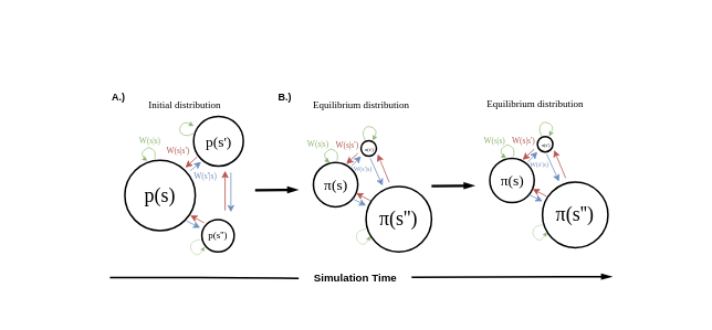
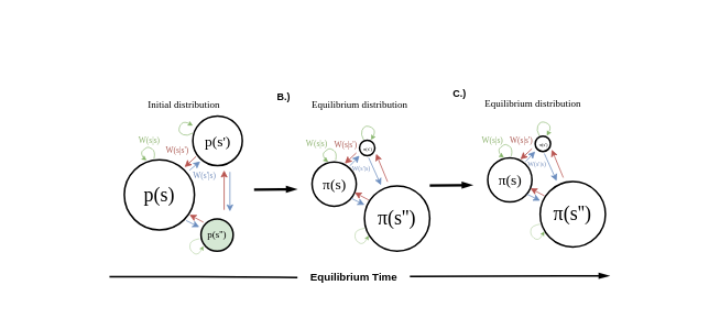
  <mxCell id="0" />
  <mxCell id="1" parent="0" />
  <mxCell id="2" value="" style="group" parent="1" connectable="0" vertex="1"><mxGeometry x="20" y="20" width="816.23" height="356.41" as="geometry" /></mxCell>
  <mxCell id="3" value="&lt;font style=&quot;font-size: 24px;&quot; data-font-src=&quot;https://cdn.jsdelivr.net/gh/dreampulse/computer-modern-web-font@master/fonts.css&quot; face=&quot;meow&quot;&gt;p(s)&lt;/font&gt;" style="ellipse;whiteSpace=wrap;html=1;aspect=fixed;strokeWidth=2;" parent="2" vertex="1"><mxGeometry x="130.005" y="173.286" width="85.018" height="85.018" as="geometry" /></mxCell>
  <mxCell id="4" value="" style="group;rotation=45;" parent="2" connectable="0" vertex="1"><mxGeometry x="248.07" y="104.273" width="66.029" height="100.014" as="geometry" /></mxCell>
  <mxCell id="5" value="" style="ellipse;whiteSpace=wrap;html=1;aspect=fixed;strokeWidth=2;rotation=45;" parent="4" vertex="1"><mxGeometry x="-35.027" y="16.001" width="60.013" height="60.013" as="geometry" /></mxCell>
  <mxCell id="6" value="" style="endArrow=classic;html=1;rounded=0;fillColor=#dae8fc;strokeColor=#6c8ebf;strokeWidth=1;" parent="4" edge="1"><mxGeometry width="50" height="50" relative="1" as="geometry"><mxPoint x="-39.07" y="81.727" as="sourcePoint" /><mxPoint x="-26.023" y="71.013" as="targetPoint" /></mxGeometry></mxCell>
  <mxCell id="7" value="" style="endArrow=classic;html=1;rounded=0;fillColor=#f8cecc;strokeColor=#b85450;strokeWidth=1.1;" parent="4" edge="1"><mxGeometry width="50" height="50" relative="1" as="geometry"><mxPoint x="-31.026" y="65.012" as="sourcePoint" /><mxPoint x="-45.032" y="78.015" as="targetPoint" /><Array as="points" /></mxGeometry></mxCell>
  <mxCell id="8" value="&lt;font style=&quot;font-size: 18px;&quot; data-font-src=&quot;https://cdn.jsdelivr.net/gh/dreampulse/computer-modern-web-font@master/fonts.css&quot; face=&quot;meow&quot;&gt;p(s')&lt;/font&gt;" style="text;html=1;align=center;verticalAlign=middle;resizable=0;points=[];autosize=1;strokeColor=none;fillColor=none;fontSize=20;" parent="4" vertex="1"><mxGeometry x="-29.522" y="28.004" width="49" height="36" as="geometry" /></mxCell>
  <mxCell id="9" value="&lt;font data-font-src=&quot;https://cdn.jsdelivr.net/gh/dreampulse/computer-modern-web-font@master/fonts.css&quot; style=&quot;font-size: 10px;&quot; face=&quot;meow&quot; color=&quot;#ab5a53&quot;&gt;W(s|s')&lt;/font&gt;" style="text;html=1;align=center;verticalAlign=middle;resizable=0;points=[];autosize=1;strokeColor=none;fillColor=none;fontSize=10;rotation=0;" parent="4" vertex="1"><mxGeometry x="-77.047" y="45.007" width="46" height="24" as="geometry" /></mxCell>
- <mxCell id="10" value="&lt;b&gt;A.)&lt;/b&gt;" style="text;html=1;align=center;verticalAlign=middle;resizable=0;points=[];autosize=1;strokeColor=none;fillColor=none;" parent="2" vertex="1"><mxGeometry x="104.002" y="84.269" width="35" height="27" as="geometry" /></mxCell>
  <mxCell id="11" value="" style="endArrow=classic;html=1;curved=1;fillColor=#d5e8d4;strokeColor=#82b366;strokeWidth=0.8;endSize=4;" parent="2" edge="1"><mxGeometry width="50" height="50" relative="1" as="geometry"><mxPoint x="213.038" y="140.892" as="sourcePoint" /><mxPoint x="213.038" y="131.89" as="targetPoint" /><Array as="points"><mxPoint x="206.034" y="144.893" /><mxPoint x="197.03" y="140.892" /><mxPoint x="196.03" y="135.891" /><mxPoint x="198.031" y="130.89" /><mxPoint x="201.032" y="127.889" /><mxPoint x="206.034" y="127.889" /></Array></mxGeometry></mxCell>
  <mxCell id="12" value="&lt;b&gt;B.)&lt;/b&gt;" style="text;html=1;align=center;verticalAlign=middle;resizable=0;points=[];autosize=1;strokeColor=none;fillColor=none;" parent="2" vertex="1"><mxGeometry x="305.115" y="84.269" width="35" height="27" as="geometry" /></mxCell>
- <mxCell id="13" value="&lt;font style=&quot;font-size: 13px;&quot;&gt;&lt;b&gt;Simulation Time&lt;br&gt;&lt;/b&gt;&lt;/font&gt;" style="text;html=1;align=center;verticalAlign=middle;resizable=0;points=[];autosize=1;strokeColor=none;fillColor=none;container=1;" parent="2" vertex="1"><mxGeometry x="340.12" y="297.996" width="136" height="34" as="geometry" /></mxCell>
+ <mxCell id="13" value="&lt;font style=&quot;font-size: 13px;&quot;&gt;&lt;b&gt;Equilibrium Time&lt;br&gt;&lt;/b&gt;&lt;/font&gt;" style="text;html=1;align=center;verticalAlign=middle;resizable=0;points=[];autosize=1;strokeColor=none;fillColor=none;container=1;" parent="2" vertex="1"><mxGeometry x="340.12" y="297.996" width="136" height="34" as="geometry" /></mxCell>
  <mxCell id="14" value="" style="group;rotation=120;" parent="2" connectable="0" vertex="1"><mxGeometry x="493.287" y="221.757" width="81.017" height="97.021" as="geometry" /></mxCell>
  <mxCell id="15" value="" style="shape=flexArrow;endArrow=classic;html=1;rounded=0;fillColor=#000000;strokeWidth=0.1;endSize=4.676;arcSize=2;width=2;startArrow=none;endWidth=5.676;" parent="2" source="13" edge="1"><mxGeometry width="50" height="50" relative="1" as="geometry"><mxPoint x="497.65" y="313.949" as="sourcePoint" /><mxPoint x="719" y="314" as="targetPoint" /></mxGeometry></mxCell>
  <mxCell id="16" value="" style="group" parent="2" connectable="0" vertex="1"><mxGeometry x="400.843" y="81.001" width="307.1" height="231.889" as="geometry" /></mxCell>
  <mxCell id="17" value="" style="ellipse;whiteSpace=wrap;html=1;aspect=fixed;strokeWidth=2;rotation=45;" vertex="1" parent="16"><mxGeometry x="14.24" y="68.66" width="18.62" height="18.62" as="geometry" /></mxCell>
+ <mxCell id="18" value="&lt;b&gt;C.)&lt;/b&gt;" style="text;html=1;align=center;verticalAlign=middle;resizable=0;points=[];autosize=1;strokeColor=none;fillColor=none;" parent="16" vertex="1"><mxGeometry x="118.091" y="-0.002" width="35" height="27" as="geometry" /></mxCell>
  <mxCell id="19" value="&lt;font style=&quot;font-size: 18px;&quot; data-font-src=&quot;https://cdn.jsdelivr.net/gh/dreampulse/computer-modern-web-font@master/fonts.css&quot; face=&quot;meow&quot;&gt;π(s)&lt;/font&gt;" style="ellipse;whiteSpace=wrap;html=1;aspect=fixed;strokeWidth=2;" vertex="1" parent="16"><mxGeometry x="-43.26" y="95" width="53.6" height="53.6" as="geometry" /></mxCell>
  <mxCell id="20" value="" style="endArrow=classic;html=1;rounded=0;fillColor=#dae8fc;strokeColor=#6c8ebf;strokeWidth=1;exitX=0.011;exitY=0.301;exitDx=0;exitDy=0;exitPerimeter=0;" edge="1" parent="16"><mxGeometry width="50" height="50" relative="1" as="geometry"><mxPoint x="2.743" y="99.501" as="sourcePoint" /><mxPoint x="14.243" y="87.276" as="targetPoint" /></mxGeometry></mxCell>
  <mxCell id="21" value="&lt;font style=&quot;font-size: 24px;&quot; data-font-src=&quot;https://cdn.jsdelivr.net/gh/dreampulse/computer-modern-web-font@master/fonts.css&quot; face=&quot;meow&quot;&gt;π(s'')&lt;/font&gt;" style="ellipse;whiteSpace=wrap;html=1;aspect=fixed;strokeWidth=2;rotation=0;" vertex="1" parent="16"><mxGeometry x="20.27" y="123.89" width="79.11" height="79.11" as="geometry" /></mxCell>
  <mxCell id="22" value="" style="group;direction=north;rotation=-105;" vertex="1" connectable="0" parent="16"><mxGeometry x="-31.675" y="63.767" width="75.983" height="51.23" as="geometry" /></mxCell>
  <mxCell id="23" value="" style="endArrow=classic;html=1;curved=1;fillColor=#d5e8d4;strokeColor=#82b366;strokeWidth=0.8;endSize=4;" edge="1" parent="22"><mxGeometry width="50" height="50" relative="1" as="geometry"><mxPoint x="17" y="29" as="sourcePoint" /><mxPoint x="8" y="31" as="targetPoint" /><Array as="points"><mxPoint x="19" y="20" /><mxPoint x="10" y="14" /><mxPoint x="6" y="17" /><mxPoint x="2" y="20" /><mxPoint x="2" y="24" /><mxPoint x="4" y="28" /></Array></mxGeometry></mxCell>
  <mxCell id="24" value="&lt;font data-font-src=&quot;https://cdn.jsdelivr.net/gh/dreampulse/computer-modern-web-font@master/fonts.css&quot; style=&quot;font-size: 10px;&quot; face=&quot;meow&quot; color=&quot;#ab5a53&quot;&gt;W(s|s')&lt;/font&gt;" style="text;html=1;align=center;verticalAlign=middle;resizable=0;points=[];autosize=1;strokeColor=none;fillColor=none;fontSize=10;rotation=0;" vertex="1" parent="22"><mxGeometry x="5.945" y="-1.767" width="46" height="24" as="geometry" /></mxCell>
  <mxCell id="25" value="" style="endArrow=classic;html=1;rounded=0;fillColor=#f8cecc;strokeColor=#b85450;strokeWidth=1.1;" edge="1" parent="22"><mxGeometry width="50" height="50" relative="1" as="geometry"><mxPoint x="41.987" y="20.228" as="sourcePoint" /><mxPoint x="27.98" y="33.23" as="targetPoint" /><Array as="points" /></mxGeometry></mxCell>
  <mxCell id="26" value="&lt;font data-font-src=&quot;https://cdn.jsdelivr.net/gh/dreampulse/computer-modern-web-font@master/fonts.css&quot; style=&quot;font-size: 10px;&quot; face=&quot;meow&quot; color=&quot;#8cb26e&quot;&gt;W(s|s)&lt;/font&gt;" style="text;html=1;align=center;verticalAlign=middle;resizable=0;points=[];autosize=1;strokeColor=none;fillColor=none;fontSize=10;" vertex="1" parent="16"><mxGeometry x="-59.847" y="61.076" width="44" height="24" as="geometry" /></mxCell>
  <mxCell id="27" value="" style="group;rotation=90;" vertex="1" connectable="0" parent="16"><mxGeometry x="-11.693" y="68.228" width="76.46" height="62" as="geometry" /></mxCell>
  <mxCell id="28" value="" style="endArrow=classic;html=1;curved=1;fillColor=#d5e8d4;strokeColor=#82b366;strokeWidth=0.8;endSize=4;" edge="1" parent="27"><mxGeometry width="50" height="50" relative="1" as="geometry"><mxPoint x="31" as="sourcePoint" /><mxPoint x="40" as="targetPoint" /><Array as="points"><mxPoint x="27" y="-7" /><mxPoint x="31" y="-16" /><mxPoint x="36" y="-17" /><mxPoint x="41" y="-15" /><mxPoint x="44" y="-12" /><mxPoint x="44" y="-7" /></Array></mxGeometry></mxCell>
  <mxCell id="29" value="" style="endArrow=classic;html=1;rounded=0;fillColor=#dae8fc;strokeColor=#6c8ebf;strokeWidth=1;" edge="1" parent="27"><mxGeometry width="50" height="50" relative="1" as="geometry"><mxPoint x="15.999" y="70.766" as="sourcePoint" /><mxPoint x="31.999" y="78.766" as="targetPoint" /></mxGeometry></mxCell>
  <mxCell id="30" value="" style="endArrow=classic;html=1;rounded=0;fillColor=#f8cecc;strokeColor=#b85450;" edge="1" parent="27"><mxGeometry width="50" height="50" relative="1" as="geometry"><mxPoint x="36.999" y="72.766" as="sourcePoint" /><mxPoint x="19.999" y="63.766" as="targetPoint" /><Array as="points" /></mxGeometry></mxCell>
  <mxCell id="31" value="" style="group;rotation=35;" vertex="1" connectable="0" parent="27"><mxGeometry x="33.62" y="23.6" width="35" height="31.23" as="geometry" /></mxCell>
  <mxCell id="32" value="" style="endArrow=classic;html=1;rounded=0;fillColor=#dae8fc;strokeColor=#6c8ebf;strokeWidth=1;" edge="1" parent="31"><mxGeometry width="50" height="50" relative="1" as="geometry"><mxPoint x="3.373" y="-2.087" as="sourcePoint" /><mxPoint x="18.373" y="31.225" as="targetPoint" /></mxGeometry></mxCell>
  <mxCell id="33" value="&lt;font style=&quot;font-size: 8px;&quot; data-font-src=&quot;https://cdn.jsdelivr.net/gh/dreampulse/computer-modern-web-font@master/fonts.css&quot; face=&quot;meow&quot; color=&quot;#738dbb&quot;&gt;W(s'|s)&lt;/font&gt;" style="text;html=1;align=center;verticalAlign=middle;resizable=0;points=[];autosize=1;strokeColor=none;fillColor=none;fontSize=10;" vertex="1" parent="27"><mxGeometry x="8.0" y="21.768" width="40" height="24" as="geometry" /></mxCell>
  <mxCell id="34" value="&lt;font style=&quot;font-size: 6px;&quot; data-font-src=&quot;https://cdn.jsdelivr.net/gh/dreampulse/computer-modern-web-font@master/fonts.css&quot; face=&quot;meow&quot;&gt;π(s')&lt;/font&gt;" style="text;html=1;align=center;verticalAlign=middle;resizable=0;points=[];autosize=1;strokeColor=none;fillColor=none;fontSize=20;" vertex="1" parent="27"><mxGeometry x="20.998" y="-12.402" width="29" height="36" as="geometry" /></mxCell>
  <mxCell id="35" value="" style="group" vertex="1" connectable="0" parent="16"><mxGeometry x="4.157" y="177.304" width="61" height="56.895" as="geometry" /></mxCell>
  <mxCell id="36" value="" style="endArrow=classic;html=1;curved=1;fillColor=#d5e8d4;strokeColor=#82b366;strokeWidth=0.5;startSize=5;endSize=4;" edge="1" parent="35"><mxGeometry width="50" height="50" relative="1" as="geometry"><mxPoint x="16.099" y="-2" as="sourcePoint" /><mxPoint x="21.099" y="7" as="targetPoint" /><Array as="points"><mxPoint x="6.099" /><mxPoint x="4.099" y="8" /><mxPoint x="6.099" y="13" /><mxPoint x="11.099" y="17" /><mxPoint x="15.099" y="16" /><mxPoint x="17.099" y="14" /></Array></mxGeometry></mxCell>
  <mxCell id="37" value="" style="endArrow=classic;html=1;rounded=0;fillColor=#f8cecc;strokeColor=#b85450;" edge="1" parent="16"><mxGeometry width="50" height="50" relative="1" as="geometry"><mxPoint x="48.307" y="118.999" as="sourcePoint" /><mxPoint x="34.307" y="85.074" as="targetPoint" /><Array as="points" /></mxGeometry></mxCell>
  <mxCell id="38" value="" style="ellipse;whiteSpace=wrap;html=1;aspect=fixed;strokeWidth=2;rotation=45;" vertex="1" parent="16"><mxGeometry x="227.18" y="63.58" width="18.62" height="18.62" as="geometry" /></mxCell>
  <mxCell id="39" value="&lt;font style=&quot;font-size: 18px;&quot; data-font-src=&quot;https://cdn.jsdelivr.net/gh/dreampulse/computer-modern-web-font@master/fonts.css&quot; face=&quot;meow&quot;&gt;π(s)&lt;/font&gt;" style="ellipse;whiteSpace=wrap;html=1;aspect=fixed;strokeWidth=2;" vertex="1" parent="16"><mxGeometry x="169.68" y="89.92" width="53.6" height="53.6" as="geometry" /></mxCell>
  <mxCell id="40" value="" style="endArrow=classic;html=1;rounded=0;fillColor=#dae8fc;strokeColor=#6c8ebf;strokeWidth=1;exitX=0.011;exitY=0.301;exitDx=0;exitDy=0;exitPerimeter=0;" edge="1" parent="16"><mxGeometry width="50" height="50" relative="1" as="geometry"><mxPoint x="215.683" y="94.421" as="sourcePoint" /><mxPoint x="227.183" y="82.196" as="targetPoint" /></mxGeometry></mxCell>
  <mxCell id="41" value="&lt;font style=&quot;font-size: 24px;&quot; data-font-src=&quot;https://cdn.jsdelivr.net/gh/dreampulse/computer-modern-web-font@master/fonts.css&quot; face=&quot;meow&quot;&gt;π(s'')&lt;/font&gt;" style="ellipse;whiteSpace=wrap;html=1;aspect=fixed;strokeWidth=2;rotation=0;" vertex="1" parent="16"><mxGeometry x="233.21" y="118.81" width="79.11" height="79.11" as="geometry" /></mxCell>
  <mxCell id="42" value="" style="group;direction=north;rotation=-105;" vertex="1" connectable="0" parent="16"><mxGeometry x="181.265" y="58.687" width="75.983" height="51.23" as="geometry" /></mxCell>
  <mxCell id="43" value="" style="endArrow=classic;html=1;curved=1;fillColor=#d5e8d4;strokeColor=#82b366;strokeWidth=0.8;endSize=4;" edge="1" parent="42"><mxGeometry width="50" height="50" relative="1" as="geometry"><mxPoint x="17" y="29" as="sourcePoint" /><mxPoint x="8" y="31" as="targetPoint" /><Array as="points"><mxPoint x="19" y="20" /><mxPoint x="10" y="14" /><mxPoint x="6" y="17" /><mxPoint x="2" y="20" /><mxPoint x="2" y="24" /><mxPoint x="4" y="28" /></Array></mxGeometry></mxCell>
  <mxCell id="44" value="&lt;font data-font-src=&quot;https://cdn.jsdelivr.net/gh/dreampulse/computer-modern-web-font@master/fonts.css&quot; style=&quot;font-size: 10px;&quot; face=&quot;meow&quot; color=&quot;#ab5a53&quot;&gt;W(s|s')&lt;/font&gt;" style="text;html=1;align=center;verticalAlign=middle;resizable=0;points=[];autosize=1;strokeColor=none;fillColor=none;fontSize=10;rotation=0;" vertex="1" parent="42"><mxGeometry x="5.945" y="-1.767" width="46" height="24" as="geometry" /></mxCell>
  <mxCell id="45" value="" style="endArrow=classic;html=1;rounded=0;fillColor=#f8cecc;strokeColor=#b85450;strokeWidth=1.1;" edge="1" parent="42"><mxGeometry width="50" height="50" relative="1" as="geometry"><mxPoint x="41.987" y="20.228" as="sourcePoint" /><mxPoint x="27.98" y="33.23" as="targetPoint" /><Array as="points" /></mxGeometry></mxCell>
  <mxCell id="46" value="&lt;font data-font-src=&quot;https://cdn.jsdelivr.net/gh/dreampulse/computer-modern-web-font@master/fonts.css&quot; style=&quot;font-size: 10px;&quot; face=&quot;meow&quot; color=&quot;#8cb26e&quot;&gt;W(s|s)&lt;/font&gt;" style="text;html=1;align=center;verticalAlign=middle;resizable=0;points=[];autosize=1;strokeColor=none;fillColor=none;fontSize=10;" vertex="1" parent="16"><mxGeometry x="153.093" y="55.996" width="44" height="24" as="geometry" /></mxCell>
  <mxCell id="47" value="" style="group;rotation=90;" vertex="1" connectable="0" parent="16"><mxGeometry x="201.247" y="63.148" width="76.46" height="62" as="geometry" /></mxCell>
  <mxCell id="48" value="" style="endArrow=classic;html=1;curved=1;fillColor=#d5e8d4;strokeColor=#82b366;strokeWidth=0.8;endSize=4;" edge="1" parent="47"><mxGeometry width="50" height="50" relative="1" as="geometry"><mxPoint x="31" as="sourcePoint" /><mxPoint x="40" as="targetPoint" /><Array as="points"><mxPoint x="27" y="-7" /><mxPoint x="31" y="-16" /><mxPoint x="36" y="-17" /><mxPoint x="41" y="-15" /><mxPoint x="44" y="-12" /><mxPoint x="44" y="-7" /></Array></mxGeometry></mxCell>
  <mxCell id="49" value="" style="endArrow=classic;html=1;rounded=0;fillColor=#dae8fc;strokeColor=#6c8ebf;strokeWidth=1;" edge="1" parent="47"><mxGeometry width="50" height="50" relative="1" as="geometry"><mxPoint x="15.999" y="70.766" as="sourcePoint" /><mxPoint x="31.999" y="78.766" as="targetPoint" /></mxGeometry></mxCell>
  <mxCell id="50" value="" style="endArrow=classic;html=1;rounded=0;fillColor=#f8cecc;strokeColor=#b85450;" edge="1" parent="47"><mxGeometry width="50" height="50" relative="1" as="geometry"><mxPoint x="36.999" y="72.766" as="sourcePoint" /><mxPoint x="19.999" y="63.766" as="targetPoint" /><Array as="points" /></mxGeometry></mxCell>
  <mxCell id="51" value="" style="group;rotation=35;" vertex="1" connectable="0" parent="47"><mxGeometry x="33.62" y="23.6" width="35" height="31.23" as="geometry" /></mxCell>
  <mxCell id="52" value="" style="endArrow=classic;html=1;rounded=0;fillColor=#dae8fc;strokeColor=#6c8ebf;strokeWidth=1;" edge="1" parent="51"><mxGeometry width="50" height="50" relative="1" as="geometry"><mxPoint x="3.373" y="-2.087" as="sourcePoint" /><mxPoint x="18.373" y="31.225" as="targetPoint" /></mxGeometry></mxCell>
  <mxCell id="53" value="&lt;font style=&quot;font-size: 8px;&quot; data-font-src=&quot;https://cdn.jsdelivr.net/gh/dreampulse/computer-modern-web-font@master/fonts.css&quot; face=&quot;meow&quot; color=&quot;#738dbb&quot;&gt;W(s'|s)&lt;/font&gt;" style="text;html=1;align=center;verticalAlign=middle;resizable=0;points=[];autosize=1;strokeColor=none;fillColor=none;fontSize=10;" vertex="1" parent="47"><mxGeometry x="8.0" y="21.768" width="40" height="24" as="geometry" /></mxCell>
  <mxCell id="54" value="&lt;font style=&quot;font-size: 6px;&quot; data-font-src=&quot;https://cdn.jsdelivr.net/gh/dreampulse/computer-modern-web-font@master/fonts.css&quot; face=&quot;meow&quot;&gt;π(s')&lt;/font&gt;" style="text;html=1;align=center;verticalAlign=middle;resizable=0;points=[];autosize=1;strokeColor=none;fillColor=none;fontSize=20;" vertex="1" parent="47"><mxGeometry x="20.998" y="-12.402" width="29" height="36" as="geometry" /></mxCell>
  <mxCell id="55" value="" style="endArrow=classic;html=1;curved=1;fillColor=#d5e8d4;strokeColor=#82b366;strokeWidth=0.5;startSize=5;endSize=4;" edge="1" parent="16"><mxGeometry width="50" height="50" relative="1" as="geometry"><mxPoint x="233.196" y="170.224" as="sourcePoint" /><mxPoint x="238.196" y="179.224" as="targetPoint" /><Array as="points"><mxPoint x="223.196" y="172.224" /><mxPoint x="221.196" y="180.224" /><mxPoint x="223.196" y="185.224" /><mxPoint x="228.196" y="189.224" /><mxPoint x="232.196" y="188.224" /><mxPoint x="234.196" y="186.224" /></Array></mxGeometry></mxCell>
  <mxCell id="56" value="" style="endArrow=classic;html=1;rounded=0;fillColor=#f8cecc;strokeColor=#b85450;" edge="1" parent="16"><mxGeometry width="50" height="50" relative="1" as="geometry"><mxPoint x="261.247" y="113.919" as="sourcePoint" /><mxPoint x="247.247" y="79.994" as="targetPoint" /><Array as="points" /></mxGeometry></mxCell>
  <mxCell id="57" value="" style="shape=flexArrow;endArrow=classic;html=1;rounded=0;fillColor=#000000;strokeWidth=0.1;endSize=4.676;arcSize=2;width=3;startArrow=none;endWidth=5.676;" edge="1" parent="16"><mxGeometry width="50" height="50" relative="1" as="geometry"><mxPoint x="99.377" y="123.359" as="sourcePoint" /><mxPoint x="152.217" y="122.919" as="targetPoint" /></mxGeometry></mxCell>
  <mxCell id="58" value="&lt;font data-font-src=&quot;https://cdn.jsdelivr.net/gh/dreampulse/computer-modern-web-font@master/fonts.css&quot; face=&quot;meow&quot;&gt;Equilibrium distribution&lt;br&gt;&lt;/font&gt;" style="text;html=1;align=center;verticalAlign=middle;resizable=0;points=[];autosize=1;strokeColor=none;fillColor=none;" vertex="1" parent="16"><mxGeometry x="157.157" y="9.999" width="134" height="27" as="geometry" /></mxCell>
  <mxCell id="59" value="" style="shape=flexArrow;endArrow=none;html=1;rounded=0;fillColor=#000000;strokeWidth=0.1;endSize=6;arcSize=2;width=2;entryX=-0.002;entryY=0.532;entryDx=0;entryDy=0;entryPerimeter=0;" parent="2" target="13" edge="1"><mxGeometry width="50" height="50" relative="1" as="geometry"><mxPoint x="112.01" y="315.21" as="sourcePoint" /><mxPoint x="364.01" y="315.21" as="targetPoint" /><Array as="points"><mxPoint x="220.01" y="315.21" /></Array></mxGeometry></mxCell>
  <mxCell id="60" value="" style="group;rotation=-15;" parent="2" connectable="0" vertex="1"><mxGeometry x="112.999" y="212.995" width="196.061" height="91.041" as="geometry" /></mxCell>
- <mxCell id="61" value="&lt;font data-font-src=&quot;https://cdn.jsdelivr.net/gh/dreampulse/computer-modern-web-font@master/fonts.css&quot; face=&quot;meow&quot;&gt;p(s'')&lt;/font&gt;" style="ellipse;whiteSpace=wrap;html=1;aspect=fixed;strokeWidth=2;rotation=0;" parent="60" vertex="1"><mxGeometry x="109.97" y="32.0" width="39.008" height="39.008" as="geometry" /></mxCell>
+ <mxCell id="61" value="&lt;font data-font-src=&quot;https://cdn.jsdelivr.net/gh/dreampulse/computer-modern-web-font@master/fonts.css&quot; face=&quot;meow&quot;&gt;p(s'')&lt;/font&gt;" style="ellipse;whiteSpace=wrap;html=1;aspect=fixed;strokeWidth=2;rotation=0;fillColor=#d5e8d4;" parent="60" vertex="1"><mxGeometry x="109.97" y="32.0" width="39.008" height="39.008" as="geometry" /></mxCell>
  <mxCell id="62" value="" style="endArrow=classic;html=1;rounded=0;fillColor=#dae8fc;strokeColor=#6c8ebf;strokeWidth=1;" parent="60" edge="1"><mxGeometry width="50" height="50" relative="1" as="geometry"><mxPoint x="91.97" y="34.0" as="sourcePoint" /><mxPoint x="107.97" y="42" as="targetPoint" /></mxGeometry></mxCell>
  <mxCell id="63" value="" style="endArrow=classic;html=1;rounded=0;fillColor=#f8cecc;strokeColor=#b85450;" parent="60" edge="1"><mxGeometry width="50" height="50" relative="1" as="geometry"><mxPoint x="112.97" y="36.0" as="sourcePoint" /><mxPoint x="95.97" y="27.0" as="targetPoint" /><Array as="points" /></mxGeometry></mxCell>
  <mxCell id="64" value="" style="endArrow=classic;html=1;curved=1;fillColor=#d5e8d4;strokeColor=#82b366;strokeWidth=0.5;startSize=5;endSize=4;" parent="60" edge="1"><mxGeometry width="50" height="50" relative="1" as="geometry"><mxPoint x="107.97" y="56" as="sourcePoint" /><mxPoint x="112.97" y="65.0" as="targetPoint" /><Array as="points"><mxPoint x="97.97" y="58.0" /><mxPoint x="95.97" y="66.0" /><mxPoint x="97.97" y="71.0" /><mxPoint x="102.97" y="75" /><mxPoint x="106.97" y="74" /><mxPoint x="108.97" y="72" /></Array></mxGeometry></mxCell>
  <mxCell id="65" value="" style="endArrow=classic;html=1;rounded=0;fillColor=#FFB570;strokeColor=#b85450;strokeWidth=1.1;" edge="1" parent="60"><mxGeometry width="50" height="50" relative="1" as="geometry"><mxPoint x="138.001" y="21.005" as="sourcePoint" /><mxPoint x="138.001" y="-26.995" as="targetPoint" /><Array as="points" /></mxGeometry></mxCell>
  <mxCell id="66" value="" style="endArrow=classic;html=1;rounded=0;fillColor=#dae8fc;strokeColor=#6c8ebf;strokeWidth=1;" edge="1" parent="60"><mxGeometry width="50" height="50" relative="1" as="geometry"><mxPoint x="145.001" y="-24.995" as="sourcePoint" /><mxPoint x="145.001" y="23.005" as="targetPoint" /></mxGeometry></mxCell>
  <mxCell id="67" value="" style="shape=flexArrow;endArrow=classic;html=1;rounded=0;fillColor=#000000;strokeWidth=0.1;endSize=4.676;arcSize=2;width=3;startArrow=none;endWidth=5.676;" parent="2" edge="1"><mxGeometry width="50" height="50" relative="1" as="geometry"><mxPoint x="287.28" y="209.44" as="sourcePoint" /><mxPoint x="340.12" y="209" as="targetPoint" /></mxGeometry></mxCell>
  <mxCell id="68" value="" style="group;direction=north;rotation=-105;" vertex="1" connectable="0" parent="2"><mxGeometry x="148.998" y="142.998" width="42.005" height="40" as="geometry" /></mxCell>
  <mxCell id="69" value="" style="endArrow=classic;html=1;curved=1;fillColor=#d5e8d4;strokeColor=#82b366;strokeWidth=0.8;endSize=4;" edge="1" parent="68"><mxGeometry width="50" height="50" relative="1" as="geometry"><mxPoint x="17" y="29" as="sourcePoint" /><mxPoint x="8" y="31" as="targetPoint" /><Array as="points"><mxPoint x="19" y="20" /><mxPoint x="10" y="14" /><mxPoint x="6" y="17" /><mxPoint x="2" y="20" /><mxPoint x="2" y="24" /><mxPoint x="4" y="28" /></Array></mxGeometry></mxCell>
  <mxCell id="70" value="&lt;font data-font-src=&quot;https://cdn.jsdelivr.net/gh/dreampulse/computer-modern-web-font@master/fonts.css&quot; style=&quot;font-size: 10px;&quot; face=&quot;meow&quot; color=&quot;#8cb26e&quot;&gt;W(s|s)&lt;/font&gt;" style="text;html=1;align=center;verticalAlign=middle;resizable=0;points=[];autosize=1;strokeColor=none;fillColor=none;fontSize=10;" parent="68" vertex="1"><mxGeometry x="-11.001" y="-4.721" width="44" height="24" as="geometry" /></mxCell>
  <mxCell id="71" value="&lt;font data-font-src=&quot;https://cdn.jsdelivr.net/gh/dreampulse/computer-modern-web-font@master/fonts.css&quot; style=&quot;font-size: 10px;&quot; face=&quot;meow&quot; color=&quot;#738dbb&quot;&gt;W(s'|s)&lt;/font&gt;" style="text;html=1;align=center;verticalAlign=middle;resizable=0;points=[];autosize=1;strokeColor=none;fillColor=none;fontSize=10;" parent="2" vertex="1"><mxGeometry x="204.0" y="180.287" width="46" height="24" as="geometry" /></mxCell>
  <mxCell id="72" value="&lt;div&gt;&lt;font data-font-src=&quot;https://cdn.jsdelivr.net/gh/dreampulse/computer-modern-web-font@master/fonts.css&quot; face=&quot;meow&quot;&gt;Initial distribution&lt;/font&gt;&lt;/div&gt;" style="text;html=1;align=center;verticalAlign=middle;resizable=0;points=[];autosize=1;strokeColor=none;fillColor=none;" vertex="1" parent="2"><mxGeometry x="149" y="93.0" width="105" height="27" as="geometry" /></mxCell>
  <mxCell id="73" value="&lt;font data-font-src=&quot;https://cdn.jsdelivr.net/gh/dreampulse/computer-modern-web-font@master/fonts.css&quot; face=&quot;meow&quot;&gt;Equilibrium distribution&lt;br&gt;&lt;/font&gt;" style="text;html=1;align=center;verticalAlign=middle;resizable=0;points=[];autosize=1;strokeColor=none;fillColor=none;" vertex="1" parent="2"><mxGeometry x="348" y="93" width="134" height="27" as="geometry" /></mxCell>
